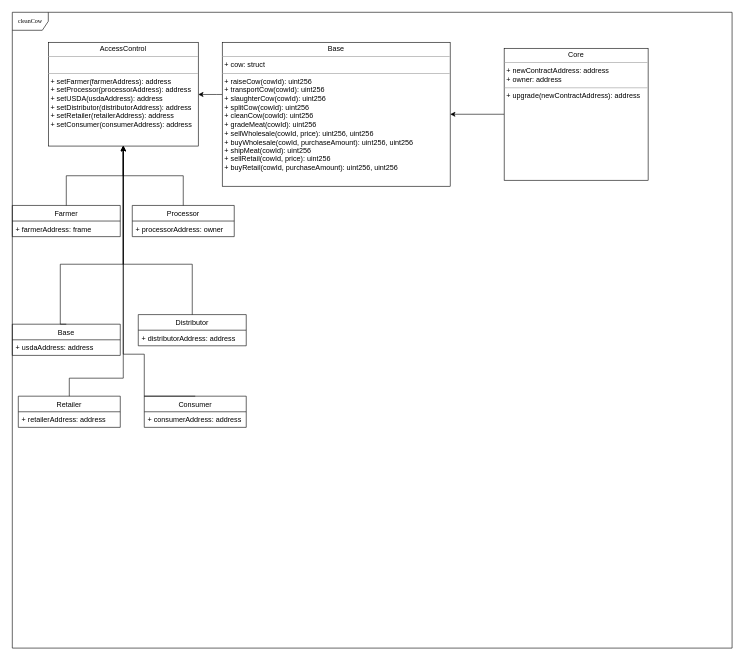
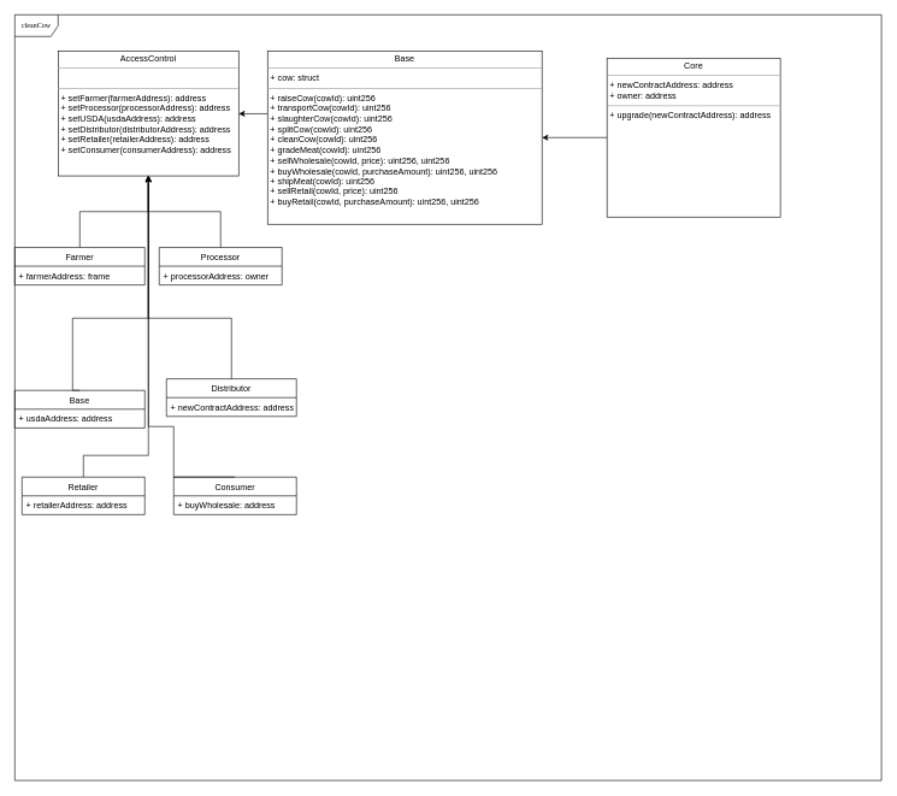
  <mxCell id="0" />
  <mxCell id="1" parent="0" />
  <mxCell id="2" value="cleanCow" style="shape=umlFrame;whiteSpace=wrap;html=1;rounded=0;shadow=0;comic=0;labelBackgroundColor=none;strokeWidth=1;fontFamily=Verdana;fontSize=10;align=center;" parent="1" vertex="1"><mxGeometry x="20" y="20" width="1200" height="1060" as="geometry" /></mxCell>
  <mxCell id="3" value="&lt;p style=&quot;margin: 0px ; margin-top: 4px ; text-align: center&quot;&gt;AccessControl&lt;/p&gt;&lt;hr size=&quot;1&quot;&gt;&lt;p style=&quot;margin: 0px ; margin-left: 4px&quot;&gt;&lt;br&gt;&lt;/p&gt;&lt;hr size=&quot;1&quot;&gt;&lt;p style=&quot;margin: 0px ; margin-left: 4px&quot;&gt;+ setFarmer(farmerAddress): address&lt;br&gt;+ setProcessor(processorAddress): address&lt;/p&gt;&lt;p style=&quot;margin: 0px ; margin-left: 4px&quot;&gt;+ setUSDA(usdaAddress): address&lt;br&gt;&lt;/p&gt;&lt;p style=&quot;margin: 0px ; margin-left: 4px&quot;&gt;+ setDistributor(distributorAddress): address&lt;br&gt;&lt;/p&gt;&lt;p style=&quot;margin: 0px ; margin-left: 4px&quot;&gt;+ setRetailer(retailerAddress): address&lt;br&gt;&lt;/p&gt;&lt;p style=&quot;margin: 0px ; margin-left: 4px&quot;&gt;+ setConsumer(consumerAddress): address&lt;br&gt;&lt;/p&gt;" style="verticalAlign=top;align=left;overflow=fill;fontSize=12;fontFamily=Helvetica;html=1;rounded=0;shadow=0;comic=0;labelBackgroundColor=none;strokeWidth=1" parent="1" vertex="1"><mxGeometry x="80" y="70" width="250" height="173" as="geometry" /></mxCell>
  <mxCell id="4" style="edgeStyle=orthogonalEdgeStyle;rounded=0;orthogonalLoop=1;jettySize=auto;html=1;exitX=0.5;exitY=0;exitDx=0;exitDy=0;" parent="1" source="12" target="3" edge="1"><mxGeometry relative="1" as="geometry" /></mxCell>
  <mxCell id="5" style="edgeStyle=orthogonalEdgeStyle;rounded=0;orthogonalLoop=1;jettySize=auto;html=1;exitX=0.5;exitY=0;exitDx=0;exitDy=0;entryX=0.5;entryY=1;entryDx=0;entryDy=0;" parent="1" source="20" target="3" edge="1"><mxGeometry relative="1" as="geometry"><Array as="points"><mxPoint x="115" y="630" /><mxPoint x="205" y="630" /></Array></mxGeometry></mxCell>
  <mxCell id="6" style="edgeStyle=orthogonalEdgeStyle;rounded=0;orthogonalLoop=1;jettySize=auto;html=1;exitX=0.5;exitY=0;exitDx=0;exitDy=0;" parent="1" source="18" target="3" edge="1"><mxGeometry relative="1" as="geometry"><Array as="points"><mxPoint x="320" y="440" /><mxPoint x="205" y="440" /></Array></mxGeometry></mxCell>
  <mxCell id="7" style="edgeStyle=orthogonalEdgeStyle;rounded=0;orthogonalLoop=1;jettySize=auto;html=1;exitX=0.5;exitY=0;exitDx=0;exitDy=0;entryX=0.5;entryY=1;entryDx=0;entryDy=0;" parent="1" source="14" target="3" edge="1"><mxGeometry relative="1" as="geometry" /></mxCell>
  <mxCell id="8" style="edgeStyle=orthogonalEdgeStyle;rounded=0;orthogonalLoop=1;jettySize=auto;html=1;exitX=0.5;exitY=0;exitDx=0;exitDy=0;" parent="1" source="16" target="3" edge="1"><mxGeometry relative="1" as="geometry"><Array as="points"><mxPoint x="100" y="540" /><mxPoint x="100" y="440" /><mxPoint x="205" y="440" /></Array></mxGeometry></mxCell>
  <mxCell id="9" style="edgeStyle=orthogonalEdgeStyle;rounded=0;orthogonalLoop=1;jettySize=auto;html=1;exitX=0.5;exitY=0;exitDx=0;exitDy=0;entryX=0.5;entryY=1;entryDx=0;entryDy=0;" parent="1" source="22" target="3" edge="1"><mxGeometry relative="1" as="geometry"><Array as="points"><mxPoint x="240" y="660" /><mxPoint x="240" y="590" /><mxPoint x="205" y="590" /></Array></mxGeometry></mxCell>
  <mxCell id="10" value="" style="edgeStyle=orthogonalEdgeStyle;rounded=0;orthogonalLoop=1;jettySize=auto;html=1;" parent="1" source="11" target="3" edge="1"><mxGeometry relative="1" as="geometry"><Array as="points"><mxPoint x="360" y="157" /><mxPoint x="360" y="157" /></Array></mxGeometry></mxCell>
  <mxCell id="11" value="&lt;p style=&quot;margin: 0px ; margin-top: 4px ; text-align: center&quot;&gt;Base&lt;/p&gt;&lt;hr size=&quot;1&quot;&gt;&lt;p style=&quot;margin: 0px ; margin-left: 4px&quot;&gt;+ cow: struct&lt;/p&gt;&lt;hr size=&quot;1&quot;&gt;&lt;p style=&quot;margin: 0px ; margin-left: 4px&quot;&gt;+ raiseCow(cowId): uint256&lt;/p&gt;&lt;p style=&quot;margin: 0px ; margin-left: 4px&quot;&gt;+ transportCow(cowId): uint256&lt;br&gt;&lt;/p&gt;&lt;p style=&quot;margin: 0px ; margin-left: 4px&quot;&gt;+ slaughterCow(cowId): uint256&lt;br&gt;&lt;/p&gt;&lt;p style=&quot;margin: 0px ; margin-left: 4px&quot;&gt;+ splitCow(cowId): uint256&lt;br&gt;&lt;/p&gt;&lt;p style=&quot;margin: 0px ; margin-left: 4px&quot;&gt;+ cleanCow(cowId): uint256&lt;br&gt;&lt;/p&gt;&lt;p style=&quot;margin: 0px ; margin-left: 4px&quot;&gt;+ gradeMeat(cowId): uint256&lt;br&gt;&lt;/p&gt;&lt;p style=&quot;margin: 0px ; margin-left: 4px&quot;&gt;+ sellWholesale(cowId, price): uint256, uint256&lt;/p&gt;&lt;p style=&quot;margin: 0px ; margin-left: 4px&quot;&gt;+ buyWholesale(cowId, purchaseAmount): uint256, uint256&lt;br&gt;&lt;/p&gt;&lt;p style=&quot;margin: 0px ; margin-left: 4px&quot;&gt;+ shipMeat(cowId): uint256&lt;/p&gt;&lt;p style=&quot;margin: 0px ; margin-left: 4px&quot;&gt;+ sellRetail(cowId, price): uint256&lt;br&gt;&lt;/p&gt;&lt;p style=&quot;margin: 0px ; margin-left: 4px&quot;&gt;+ buyRetail(cowId, purchaseAmount): uint256, uint256&lt;br&gt;&lt;/p&gt;" style="verticalAlign=top;align=left;overflow=fill;fontSize=12;fontFamily=Helvetica;html=1;rounded=0;shadow=0;comic=0;labelBackgroundColor=none;strokeWidth=1" parent="1" vertex="1"><mxGeometry x="370" y="70" width="380" height="240" as="geometry" /></mxCell>
  <mxCell id="12" value="Farmer" style="swimlane;fontStyle=0;childLayout=stackLayout;horizontal=1;startSize=26;fillColor=none;horizontalStack=0;resizeParent=1;resizeParentMax=0;resizeLast=0;collapsible=1;marginBottom=0;" parent="1" vertex="1"><mxGeometry x="20" y="342" width="180" height="52" as="geometry" /></mxCell>
  <mxCell id="13" value="+ farmerAddress: frame" style="text;strokeColor=none;fillColor=none;align=left;verticalAlign=top;spacingLeft=4;spacingRight=4;overflow=hidden;rotatable=0;points=[[0,0.5],[1,0.5]];portConstraint=eastwest;" parent="12" vertex="1"><mxGeometry y="26" width="180" height="26" as="geometry" /></mxCell>
  <mxCell id="14" value="Processor" style="swimlane;fontStyle=0;childLayout=stackLayout;horizontal=1;startSize=26;fillColor=none;horizontalStack=0;resizeParent=1;resizeParentMax=0;resizeLast=0;collapsible=1;marginBottom=0;" parent="1" vertex="1"><mxGeometry x="220" y="342" width="170" height="52" as="geometry" /></mxCell>
  <mxCell id="15" value="+ processorAddress: owner" style="text;strokeColor=none;fillColor=none;align=left;verticalAlign=top;spacingLeft=4;spacingRight=4;overflow=hidden;rotatable=0;points=[[0,0.5],[1,0.5]];portConstraint=eastwest;" parent="14" vertex="1"><mxGeometry y="26" width="170" height="26" as="geometry" /></mxCell>
  <mxCell id="16" value="Base" style="swimlane;fontStyle=0;childLayout=stackLayout;horizontal=1;startSize=26;fillColor=none;horizontalStack=0;resizeParent=1;resizeParentMax=0;resizeLast=0;collapsible=1;marginBottom=0;" parent="1" vertex="1"><mxGeometry x="20" y="540" width="180" height="52" as="geometry" /></mxCell>
  <mxCell id="17" value="+ usdaAddress: address" style="text;strokeColor=none;fillColor=none;align=left;verticalAlign=top;spacingLeft=4;spacingRight=4;overflow=hidden;rotatable=0;points=[[0,0.5],[1,0.5]];portConstraint=eastwest;" parent="16" vertex="1"><mxGeometry y="26" width="180" height="26" as="geometry" /></mxCell>
  <mxCell id="18" value="Distributor" style="swimlane;fontStyle=0;childLayout=stackLayout;horizontal=1;startSize=26;fillColor=none;horizontalStack=0;resizeParent=1;resizeParentMax=0;resizeLast=0;collapsible=1;marginBottom=0;" parent="1" vertex="1"><mxGeometry x="230" y="524" width="180" height="52" as="geometry" /></mxCell>
- <mxCell id="19" value="+ distributorAddress: address" style="text;strokeColor=none;fillColor=none;align=left;verticalAlign=top;spacingLeft=4;spacingRight=4;overflow=hidden;rotatable=0;points=[[0,0.5],[1,0.5]];portConstraint=eastwest;" parent="18" vertex="1"><mxGeometry y="26" width="180" height="26" as="geometry" /></mxCell>
+ <mxCell id="19" value="+ newContractAddress: address" style="text;strokeColor=none;fillColor=none;align=left;verticalAlign=top;spacingLeft=4;spacingRight=4;overflow=hidden;rotatable=0;points=[[0,0.5],[1,0.5]];portConstraint=eastwest;" parent="18" vertex="1"><mxGeometry y="26" width="180" height="26" as="geometry" /></mxCell>
  <mxCell id="20" value="Retailer" style="swimlane;fontStyle=0;childLayout=stackLayout;horizontal=1;startSize=26;fillColor=none;horizontalStack=0;resizeParent=1;resizeParentMax=0;resizeLast=0;collapsible=1;marginBottom=0;" parent="1" vertex="1"><mxGeometry x="30" y="660" width="170" height="52" as="geometry" /></mxCell>
  <mxCell id="21" value="+ retailerAddress: address" style="text;strokeColor=none;fillColor=none;align=left;verticalAlign=top;spacingLeft=4;spacingRight=4;overflow=hidden;rotatable=0;points=[[0,0.5],[1,0.5]];portConstraint=eastwest;" parent="20" vertex="1"><mxGeometry y="26" width="170" height="26" as="geometry" /></mxCell>
  <mxCell id="22" value="Consumer" style="swimlane;fontStyle=0;childLayout=stackLayout;horizontal=1;startSize=26;fillColor=none;horizontalStack=0;resizeParent=1;resizeParentMax=0;resizeLast=0;collapsible=1;marginBottom=0;" parent="1" vertex="1"><mxGeometry x="240" y="660" width="170" height="52" as="geometry" /></mxCell>
- <mxCell id="23" value="+ consumerAddress: address" style="text;strokeColor=none;fillColor=none;align=left;verticalAlign=top;spacingLeft=4;spacingRight=4;overflow=hidden;rotatable=0;points=[[0,0.5],[1,0.5]];portConstraint=eastwest;" parent="22" vertex="1"><mxGeometry y="26" width="170" height="26" as="geometry" /></mxCell>
+ <mxCell id="23" value="+ buyWholesale: address" style="text;strokeColor=none;fillColor=none;align=left;verticalAlign=top;spacingLeft=4;spacingRight=4;overflow=hidden;rotatable=0;points=[[0,0.5],[1,0.5]];portConstraint=eastwest;" parent="22" vertex="1"><mxGeometry y="26" width="170" height="26" as="geometry" /></mxCell>
  <mxCell id="24" value="" style="edgeStyle=orthogonalEdgeStyle;rounded=0;orthogonalLoop=1;jettySize=auto;html=1;" edge="1" parent="1" source="25" target="11"><mxGeometry relative="1" as="geometry" /></mxCell>
  <mxCell id="25" value="&lt;p style=&quot;margin: 0px ; margin-top: 4px ; text-align: center&quot;&gt;Core&lt;/p&gt;&lt;hr size=&quot;1&quot;&gt;&lt;p style=&quot;margin: 0px ; margin-left: 4px&quot;&gt;+ newContractAddress: address&lt;/p&gt;&lt;p style=&quot;margin: 0px ; margin-left: 4px&quot;&gt;+ owner: address&lt;/p&gt;&lt;hr size=&quot;1&quot;&gt;&lt;p style=&quot;margin: 0px ; margin-left: 4px&quot;&gt;+ upgrade(newContractAddress): address&lt;br&gt;&lt;/p&gt;" style="verticalAlign=top;align=left;overflow=fill;fontSize=12;fontFamily=Helvetica;html=1;rounded=0;shadow=0;comic=0;labelBackgroundColor=none;strokeWidth=1" parent="1" vertex="1"><mxGeometry x="840" y="80" width="240" height="220" as="geometry" /></mxCell>
